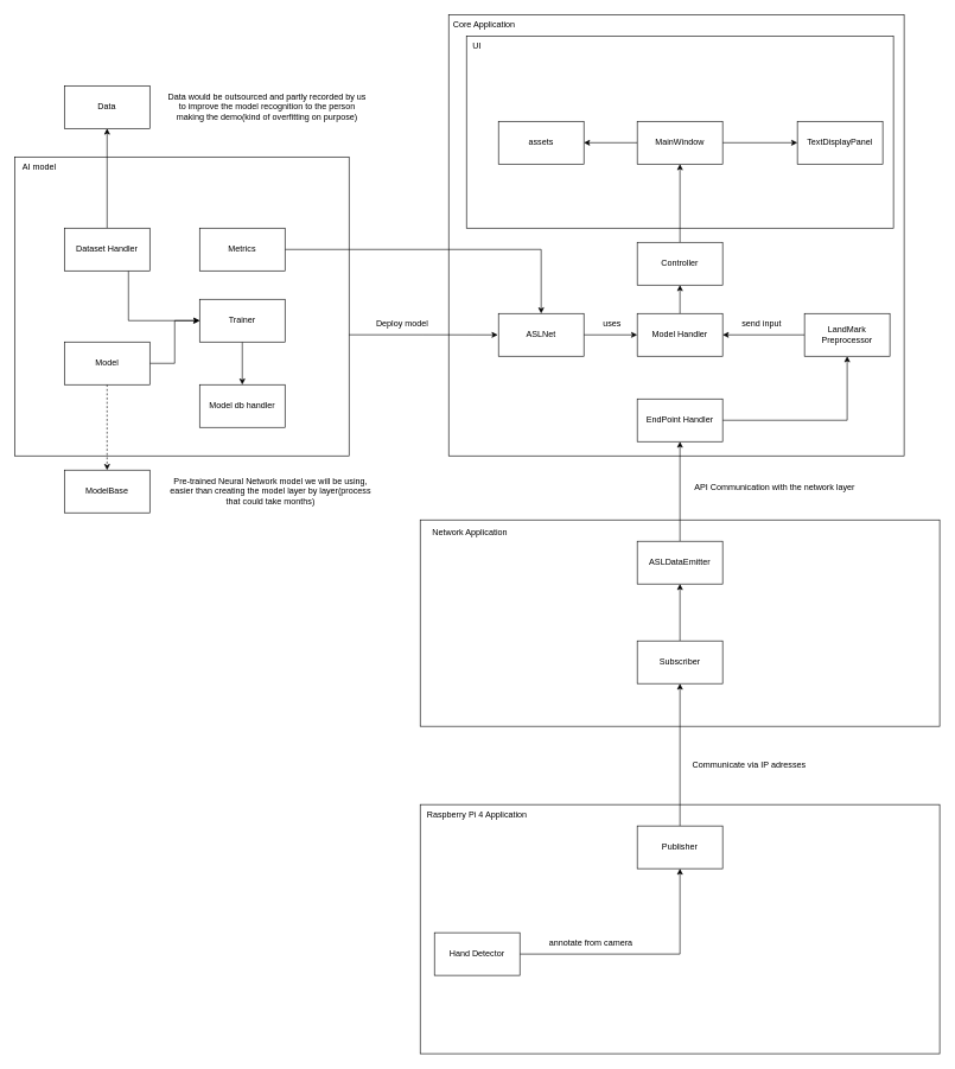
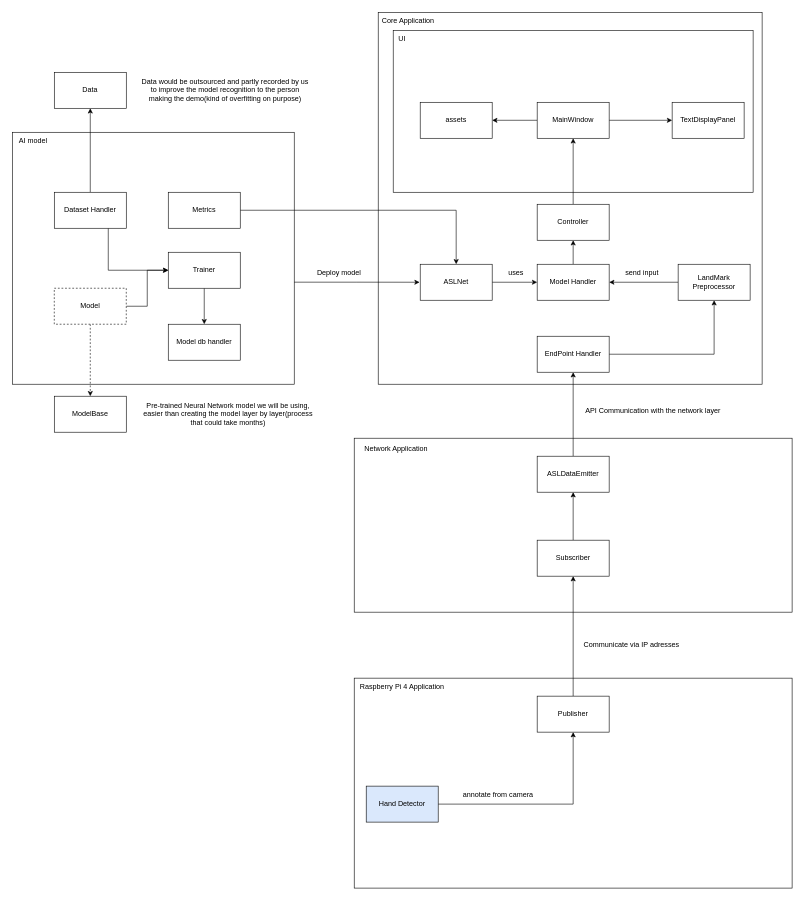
  <mxCell id="0" />
  <mxCell id="1" parent="0" />
  <mxCell id="2" value="" style="rounded=0;whiteSpace=wrap;html=1;" parent="1" vertex="1"><mxGeometry x="630" y="20" width="640" height="620" as="geometry" /></mxCell>
  <mxCell id="3" value="" style="rounded=0;whiteSpace=wrap;html=1;" parent="1" vertex="1"><mxGeometry x="655" y="50" width="600" height="270" as="geometry" /></mxCell>
  <mxCell id="4" style="edgeStyle=orthogonalEdgeStyle;rounded=0;orthogonalLoop=1;jettySize=auto;html=1;exitX=0.994;exitY=0.595;exitDx=0;exitDy=0;exitPerimeter=0;" parent="1" source="5" edge="1"><mxGeometry relative="1" as="geometry"><mxPoint x="699" y="470" as="targetPoint" /></mxGeometry></mxCell>
  <mxCell id="5" value="" style="rounded=0;whiteSpace=wrap;html=1;" parent="1" vertex="1"><mxGeometry x="20" y="220" width="470" height="420" as="geometry" /></mxCell>
  <mxCell id="6" value="" style="rounded=0;whiteSpace=wrap;html=1;" parent="1" vertex="1"><mxGeometry x="590" y="1130" width="730" height="350" as="geometry" /></mxCell>
  <mxCell id="7" value="" style="rounded=0;whiteSpace=wrap;html=1;" parent="1" vertex="1"><mxGeometry x="590" y="730" width="730" height="290" as="geometry" /></mxCell>
  <mxCell id="8" style="edgeStyle=orthogonalEdgeStyle;rounded=0;orthogonalLoop=1;jettySize=auto;html=1;entryX=0.5;entryY=1;entryDx=0;entryDy=0;" parent="1" source="9" target="11" edge="1"><mxGeometry relative="1" as="geometry" /></mxCell>
  <mxCell id="9" value="ASLDataEmitter" style="rounded=0;whiteSpace=wrap;html=1;" parent="1" vertex="1"><mxGeometry x="895" y="760" width="120" height="60" as="geometry" /></mxCell>
  <mxCell id="10" value="" style="edgeStyle=orthogonalEdgeStyle;rounded=0;orthogonalLoop=1;jettySize=auto;html=1;" parent="1" source="11" target="13" edge="1"><mxGeometry relative="1" as="geometry" /></mxCell>
  <mxCell id="11" value="EndPoint Handler" style="rounded=0;whiteSpace=wrap;html=1;" parent="1" vertex="1"><mxGeometry x="895" y="560" width="120" height="60" as="geometry" /></mxCell>
  <mxCell id="12" value="" style="edgeStyle=orthogonalEdgeStyle;rounded=0;orthogonalLoop=1;jettySize=auto;html=1;" parent="1" source="13" target="15" edge="1"><mxGeometry relative="1" as="geometry" /></mxCell>
  <mxCell id="13" value="LandMark Preprocessor" style="rounded=0;whiteSpace=wrap;html=1;" parent="1" vertex="1"><mxGeometry x="1130" y="440" width="120" height="60" as="geometry" /></mxCell>
  <mxCell id="14" value="" style="edgeStyle=orthogonalEdgeStyle;rounded=0;orthogonalLoop=1;jettySize=auto;html=1;" parent="1" source="15" target="17" edge="1"><mxGeometry relative="1" as="geometry" /></mxCell>
  <mxCell id="15" value="Model Handler" style="rounded=0;whiteSpace=wrap;html=1;" parent="1" vertex="1"><mxGeometry x="895" y="440" width="120" height="60" as="geometry" /></mxCell>
  <mxCell id="16" value="" style="edgeStyle=orthogonalEdgeStyle;rounded=0;orthogonalLoop=1;jettySize=auto;html=1;" parent="1" source="17" target="20" edge="1"><mxGeometry relative="1" as="geometry" /></mxCell>
  <mxCell id="17" value="Controller" style="rounded=0;whiteSpace=wrap;html=1;" parent="1" vertex="1"><mxGeometry x="895" y="340" width="120" height="60" as="geometry" /></mxCell>
  <mxCell id="18" value="" style="edgeStyle=orthogonalEdgeStyle;rounded=0;orthogonalLoop=1;jettySize=auto;html=1;" parent="1" source="20" target="21" edge="1"><mxGeometry relative="1" as="geometry" /></mxCell>
  <mxCell id="19" style="edgeStyle=orthogonalEdgeStyle;rounded=0;orthogonalLoop=1;jettySize=auto;html=1;exitX=0;exitY=0.5;exitDx=0;exitDy=0;entryX=1;entryY=0.5;entryDx=0;entryDy=0;" edge="1" parent="1" source="20" target="57"><mxGeometry relative="1" as="geometry" /></mxCell>
  <mxCell id="20" value="MainWindow" style="rounded=0;whiteSpace=wrap;html=1;" parent="1" vertex="1"><mxGeometry x="895" y="170" width="120" height="60" as="geometry" /></mxCell>
  <mxCell id="21" value="TextDisplayPanel" style="rounded=0;whiteSpace=wrap;html=1;" parent="1" vertex="1"><mxGeometry x="1120" y="170" width="120" height="60" as="geometry" /></mxCell>
  <mxCell id="22" value="" style="edgeStyle=orthogonalEdgeStyle;rounded=0;orthogonalLoop=1;jettySize=auto;html=1;" parent="1" source="23" target="25" edge="1"><mxGeometry relative="1" as="geometry"><mxPoint x="970" y="1030" as="targetPoint" /></mxGeometry></mxCell>
  <mxCell id="23" value="P&lt;span style=&quot;background-color: transparent; color: light-dark(rgb(0, 0, 0), rgb(255, 255, 255));&quot;&gt;ublisher&lt;/span&gt;" style="rounded=0;whiteSpace=wrap;html=1;" parent="1" vertex="1"><mxGeometry x="895" y="1160" width="120" height="60" as="geometry" /></mxCell>
  <mxCell id="24" value="" style="edgeStyle=orthogonalEdgeStyle;rounded=0;orthogonalLoop=1;jettySize=auto;html=1;" parent="1" source="25" target="9" edge="1"><mxGeometry relative="1" as="geometry"><mxPoint x="770" y="900" as="targetPoint" /></mxGeometry></mxCell>
  <mxCell id="25" value="Subscriber" style="rounded=0;whiteSpace=wrap;html=1;" parent="1" vertex="1"><mxGeometry x="895" y="900" width="120" height="60" as="geometry" /></mxCell>
  <mxCell id="26" value="Communicate via IP adresses" style="text;html=1;align=center;verticalAlign=middle;whiteSpace=wrap;rounded=0;" parent="1" vertex="1"><mxGeometry x="965" y="1060" width="175" height="30" as="geometry" /></mxCell>
  <mxCell id="27" value="Network Application&lt;div&gt;&lt;br&gt;&lt;/div&gt;" style="text;html=1;align=center;verticalAlign=middle;whiteSpace=wrap;rounded=0;" parent="1" vertex="1"><mxGeometry x="590" y="740" width="140" height="30" as="geometry" /></mxCell>
  <mxCell id="28" value="annotate from camera" style="text;html=1;align=center;verticalAlign=middle;whiteSpace=wrap;rounded=0;" parent="1" vertex="1"><mxGeometry x="770" y="1310" width="120" height="30" as="geometry" /></mxCell>
  <mxCell id="29" style="edgeStyle=orthogonalEdgeStyle;rounded=0;orthogonalLoop=1;jettySize=auto;html=1;exitX=0.5;exitY=1;exitDx=0;exitDy=0;" parent="1" edge="1"><mxGeometry relative="1" as="geometry"><mxPoint x="870" y="1370" as="sourcePoint" /><mxPoint x="870" y="1370" as="targetPoint" /></mxGeometry></mxCell>
  <mxCell id="30" value="" style="edgeStyle=orthogonalEdgeStyle;rounded=0;orthogonalLoop=1;jettySize=auto;html=1;" parent="1" source="31" target="23" edge="1"><mxGeometry relative="1" as="geometry" /></mxCell>
- <mxCell id="31" value="Hand Detector" style="rounded=0;whiteSpace=wrap;html=1;" parent="1" vertex="1"><mxGeometry x="610" y="1310" width="120" height="60" as="geometry" /></mxCell>
+ <mxCell id="31" value="Hand Detector" style="rounded=0;whiteSpace=wrap;html=1;fillColor=#dae8fc;" parent="1" vertex="1"><mxGeometry x="610" y="1310" width="120" height="60" as="geometry" /></mxCell>
  <mxCell id="32" value="Raspberry Pi 4 Application" style="text;html=1;align=center;verticalAlign=middle;whiteSpace=wrap;rounded=0;" parent="1" vertex="1"><mxGeometry x="590" y="1130" width="160" height="30" as="geometry" /></mxCell>
  <mxCell id="33" value="Core Application" style="text;html=1;align=center;verticalAlign=middle;whiteSpace=wrap;rounded=0;" parent="1" vertex="1"><mxGeometry x="630" y="20" width="100" height="30" as="geometry" /></mxCell>
  <mxCell id="34" value="AI model" style="text;html=1;align=center;verticalAlign=middle;whiteSpace=wrap;rounded=0;" parent="1" vertex="1"><mxGeometry x="25" y="220" width="60" height="30" as="geometry" /></mxCell>
  <mxCell id="35" value="Deploy model" style="text;html=1;align=center;verticalAlign=middle;whiteSpace=wrap;rounded=0;" parent="1" vertex="1"><mxGeometry x="500" y="440" width="130" height="30" as="geometry" /></mxCell>
  <mxCell id="36" value="API Communication with the network layer&amp;nbsp;" style="text;html=1;align=center;verticalAlign=middle;whiteSpace=wrap;rounded=0;" parent="1" vertex="1"><mxGeometry x="965" y="670" width="250" height="30" as="geometry" /></mxCell>
  <mxCell id="37" value="" style="edgeStyle=orthogonalEdgeStyle;rounded=0;orthogonalLoop=1;jettySize=auto;html=1;" parent="1" source="38" target="15" edge="1"><mxGeometry relative="1" as="geometry" /></mxCell>
  <mxCell id="38" value="ASLNet" style="rounded=0;whiteSpace=wrap;html=1;" parent="1" vertex="1"><mxGeometry x="700" y="440" width="120" height="60" as="geometry" /></mxCell>
  <mxCell id="39" value="UI" style="text;html=1;align=center;verticalAlign=middle;whiteSpace=wrap;rounded=0;" parent="1" vertex="1"><mxGeometry x="640" y="50" width="60" height="30" as="geometry" /></mxCell>
  <mxCell id="40" value="send input" style="text;html=1;align=center;verticalAlign=middle;whiteSpace=wrap;rounded=0;" parent="1" vertex="1"><mxGeometry x="1040" y="440" width="60" height="30" as="geometry" /></mxCell>
  <mxCell id="41" value="uses" style="text;html=1;align=center;verticalAlign=middle;whiteSpace=wrap;rounded=0;" parent="1" vertex="1"><mxGeometry x="830" y="440" width="60" height="30" as="geometry" /></mxCell>
  <mxCell id="42" value="" style="edgeStyle=orthogonalEdgeStyle;rounded=0;orthogonalLoop=1;jettySize=auto;html=1;" parent="1" source="44" target="45" edge="1"><mxGeometry relative="1" as="geometry" /></mxCell>
  <mxCell id="43" style="edgeStyle=orthogonalEdgeStyle;rounded=0;orthogonalLoop=1;jettySize=auto;html=1;exitX=0.75;exitY=1;exitDx=0;exitDy=0;entryX=0;entryY=0.5;entryDx=0;entryDy=0;" parent="1" source="44" target="54" edge="1"><mxGeometry relative="1" as="geometry" /></mxCell>
  <mxCell id="44" value="Dataset Handler" style="rounded=0;whiteSpace=wrap;html=1;" parent="1" vertex="1"><mxGeometry x="90" y="320" width="120" height="60" as="geometry" /></mxCell>
  <mxCell id="45" value="Data" style="rounded=0;whiteSpace=wrap;html=1;" parent="1" vertex="1"><mxGeometry x="90" y="120" width="120" height="60" as="geometry" /></mxCell>
  <mxCell id="46" value="Data would be outsourced and partly recorded by us to improve the model recognition to the person making the demo(kind of overfitting on purpose)" style="text;html=1;align=center;verticalAlign=middle;whiteSpace=wrap;rounded=0;" parent="1" vertex="1"><mxGeometry x="230" y="135" width="290" height="30" as="geometry" /></mxCell>
  <mxCell id="47" value="" style="edgeStyle=orthogonalEdgeStyle;rounded=0;orthogonalLoop=1;jettySize=auto;html=1;dashed=1;" parent="1" source="49" target="50" edge="1"><mxGeometry relative="1" as="geometry" /></mxCell>
  <mxCell id="48" value="" style="edgeStyle=orthogonalEdgeStyle;rounded=0;orthogonalLoop=1;jettySize=auto;html=1;" parent="1" source="49" target="54" edge="1"><mxGeometry relative="1" as="geometry" /></mxCell>
- <mxCell id="49" value="Model" style="rounded=0;whiteSpace=wrap;html=1;" parent="1" vertex="1"><mxGeometry x="90" y="480" width="120" height="60" as="geometry" /></mxCell>
+ <mxCell id="49" value="Model" style="rounded=0;whiteSpace=wrap;html=1;dashed=1;" parent="1" vertex="1"><mxGeometry x="90" y="480" width="120" height="60" as="geometry" /></mxCell>
  <mxCell id="50" value="ModelBase" style="rounded=0;whiteSpace=wrap;html=1;" parent="1" vertex="1"><mxGeometry x="90" y="660" width="120" height="60" as="geometry" /></mxCell>
  <mxCell id="51" value="" style="edgeStyle=orthogonalEdgeStyle;rounded=0;orthogonalLoop=1;jettySize=auto;html=1;" parent="1" source="52" target="38" edge="1"><mxGeometry relative="1" as="geometry" /></mxCell>
  <mxCell id="52" value="Metrics" style="rounded=0;whiteSpace=wrap;html=1;" parent="1" vertex="1"><mxGeometry x="280" y="320" width="120" height="60" as="geometry" /></mxCell>
  <mxCell id="53" value="" style="edgeStyle=orthogonalEdgeStyle;rounded=0;orthogonalLoop=1;jettySize=auto;html=1;" parent="1" source="54" target="55" edge="1"><mxGeometry relative="1" as="geometry" /></mxCell>
  <mxCell id="54" value="Trainer" style="rounded=0;whiteSpace=wrap;html=1;" parent="1" vertex="1"><mxGeometry x="280" y="420" width="120" height="60" as="geometry" /></mxCell>
  <mxCell id="55" value="Model db handler" style="rounded=0;whiteSpace=wrap;html=1;" parent="1" vertex="1"><mxGeometry x="280" y="540" width="120" height="60" as="geometry" /></mxCell>
  <mxCell id="56" value="Pre-trained Neural Network model we will be using, easier than creating the model layer by layer(process that could take months)" style="text;html=1;align=center;verticalAlign=middle;whiteSpace=wrap;rounded=0;" parent="1" vertex="1"><mxGeometry x="230" y="675" width="300" height="30" as="geometry" /></mxCell>
  <mxCell id="57" value="assets" style="rounded=0;whiteSpace=wrap;html=1;" vertex="1" parent="1"><mxGeometry x="700" y="170" width="120" height="60" as="geometry" /></mxCell>
